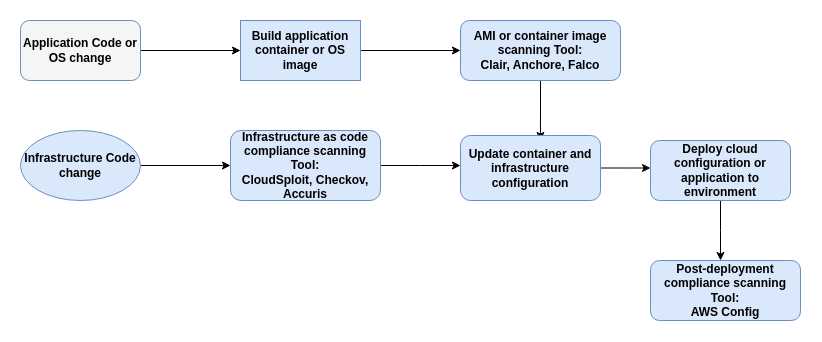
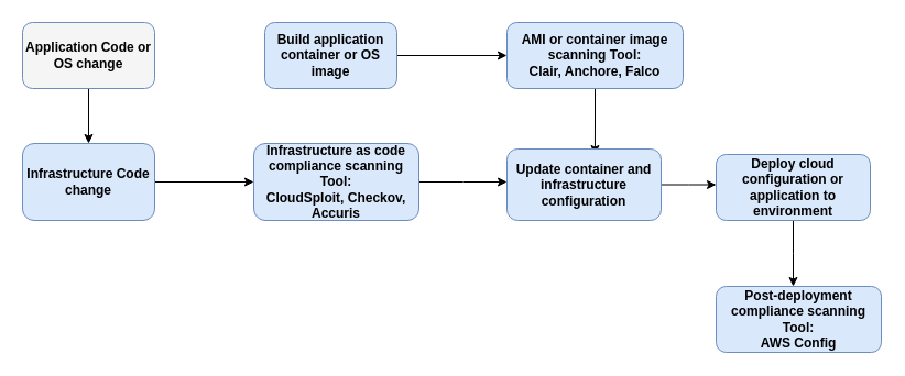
  <mxCell id="0" />
  <mxCell id="1" parent="0" />
- <mxCell id="2" value="" style="edgeStyle=orthogonalEdgeStyle;rounded=0;orthogonalLoop=1;jettySize=auto;html=1;" edge="1" parent="1" source="3" target="7"><mxGeometry relative="1" as="geometry" /></mxCell>
+ <mxCell id="2" value="" style="edgeStyle=orthogonalEdgeStyle;rounded=0;orthogonalLoop=1;jettySize=auto;html=1;" edge="1" parent="1" source="3" target="5"><mxGeometry relative="1" as="geometry" /></mxCell>
  <mxCell id="3" value="&lt;b&gt;Application Code or OS change&lt;/b&gt;" style="rounded=1;whiteSpace=wrap;html=1;fillColor=#f5f5f5;strokeColor=#6c8ebf;" vertex="1" parent="1"><mxGeometry x="20" y="20" width="120" height="60" as="geometry" /></mxCell>
  <mxCell id="4" value="" style="edgeStyle=orthogonalEdgeStyle;rounded=0;orthogonalLoop=1;jettySize=auto;html=1;" edge="1" parent="1" source="5" target="9"><mxGeometry relative="1" as="geometry" /></mxCell>
- <mxCell id="5" value="&lt;b&gt;Infrastructure Code change&lt;/b&gt;" style="ellipse;whiteSpace=wrap;html=1;fillColor=#dae8fc;strokeColor=#6c8ebf;" vertex="1" parent="1"><mxGeometry x="20" y="130" width="120" height="70" as="geometry" /></mxCell>
+ <mxCell id="5" value="&lt;b&gt;Infrastructure Code change&lt;/b&gt;" style="rounded=1;whiteSpace=wrap;html=1;fillColor=#dae8fc;strokeColor=#6c8ebf;" vertex="1" parent="1"><mxGeometry x="20" y="130" width="120" height="70" as="geometry" /></mxCell>
  <mxCell id="6" value="" style="edgeStyle=orthogonalEdgeStyle;rounded=0;orthogonalLoop=1;jettySize=auto;html=1;" edge="1" parent="1" source="7" target="11"><mxGeometry relative="1" as="geometry" /></mxCell>
- <mxCell id="7" value="&lt;b&gt;Build application container or OS image&lt;/b&gt;" style="whiteSpace=wrap;html=1;fillColor=#dae8fc;strokeColor=#6c8ebf;rounded=0;" vertex="1" parent="1"><mxGeometry x="240" y="20" width="120" height="60" as="geometry" /></mxCell>
+ <mxCell id="7" value="&lt;b&gt;Build application container or OS image&lt;/b&gt;" style="rounded=1;whiteSpace=wrap;html=1;fillColor=#dae8fc;strokeColor=#6c8ebf;" vertex="1" parent="1"><mxGeometry x="240" y="20" width="120" height="60" as="geometry" /></mxCell>
  <mxCell id="8" style="edgeStyle=orthogonalEdgeStyle;rounded=0;orthogonalLoop=1;jettySize=auto;html=1;" edge="1" parent="1" source="9"><mxGeometry relative="1" as="geometry"><mxPoint x="460" y="165" as="targetPoint" /></mxGeometry></mxCell>
  <mxCell id="9" value="&lt;b&gt;Infrastructure as code compliance scanning Tool:&lt;/b&gt;&lt;br&gt;&lt;b&gt;CloudSploit, Checkov, Accuris&lt;/b&gt;" style="rounded=1;whiteSpace=wrap;html=1;fillColor=#dae8fc;strokeColor=#6c8ebf;" vertex="1" parent="1"><mxGeometry x="230" y="130" width="150" height="70" as="geometry" /></mxCell>
  <mxCell id="10" style="edgeStyle=orthogonalEdgeStyle;rounded=0;orthogonalLoop=1;jettySize=auto;html=1;entryX=0.571;entryY=0.077;entryDx=0;entryDy=0;entryPerimeter=0;" edge="1" parent="1" source="11" target="13"><mxGeometry relative="1" as="geometry" /></mxCell>
  <mxCell id="11" value="&lt;b&gt;AMI or container image scanning Tool:&lt;br&gt;Clair, Anchore, Falco&lt;br&gt;&lt;/b&gt;" style="rounded=1;whiteSpace=wrap;html=1;fillColor=#dae8fc;strokeColor=#6c8ebf;" vertex="1" parent="1"><mxGeometry x="460" y="20" width="160" height="60" as="geometry" /></mxCell>
  <mxCell id="12" style="edgeStyle=orthogonalEdgeStyle;rounded=0;orthogonalLoop=1;jettySize=auto;html=1;" edge="1" parent="1" source="13"><mxGeometry relative="1" as="geometry"><mxPoint x="650" y="167.5" as="targetPoint" /></mxGeometry></mxCell>
  <mxCell id="13" value="&lt;b&gt;Update container and infrastructure configuration&lt;br&gt;&lt;/b&gt;" style="rounded=1;whiteSpace=wrap;html=1;fillColor=#dae8fc;strokeColor=#6c8ebf;" vertex="1" parent="1"><mxGeometry x="460" y="135" width="140" height="65" as="geometry" /></mxCell>
  <mxCell id="14" style="edgeStyle=orthogonalEdgeStyle;rounded=0;orthogonalLoop=1;jettySize=auto;html=1;" edge="1" parent="1" source="15"><mxGeometry relative="1" as="geometry"><mxPoint x="720" y="260" as="targetPoint" /></mxGeometry></mxCell>
  <mxCell id="15" value="&lt;b&gt;Deploy cloud configuration or application to environment&lt;br&gt;&lt;/b&gt;" style="rounded=1;whiteSpace=wrap;html=1;fillColor=#dae8fc;strokeColor=#6c8ebf;" vertex="1" parent="1"><mxGeometry x="650" y="140" width="140" height="60" as="geometry" /></mxCell>
  <mxCell id="16" value="&lt;b&gt;Post-deployment compliance scanning Tool:&lt;br&gt;AWS Config&lt;br&gt;&lt;/b&gt;" style="rounded=1;whiteSpace=wrap;html=1;fillColor=#dae8fc;strokeColor=#6c8ebf;" vertex="1" parent="1"><mxGeometry x="650" y="260" width="150" height="60" as="geometry" /></mxCell>
